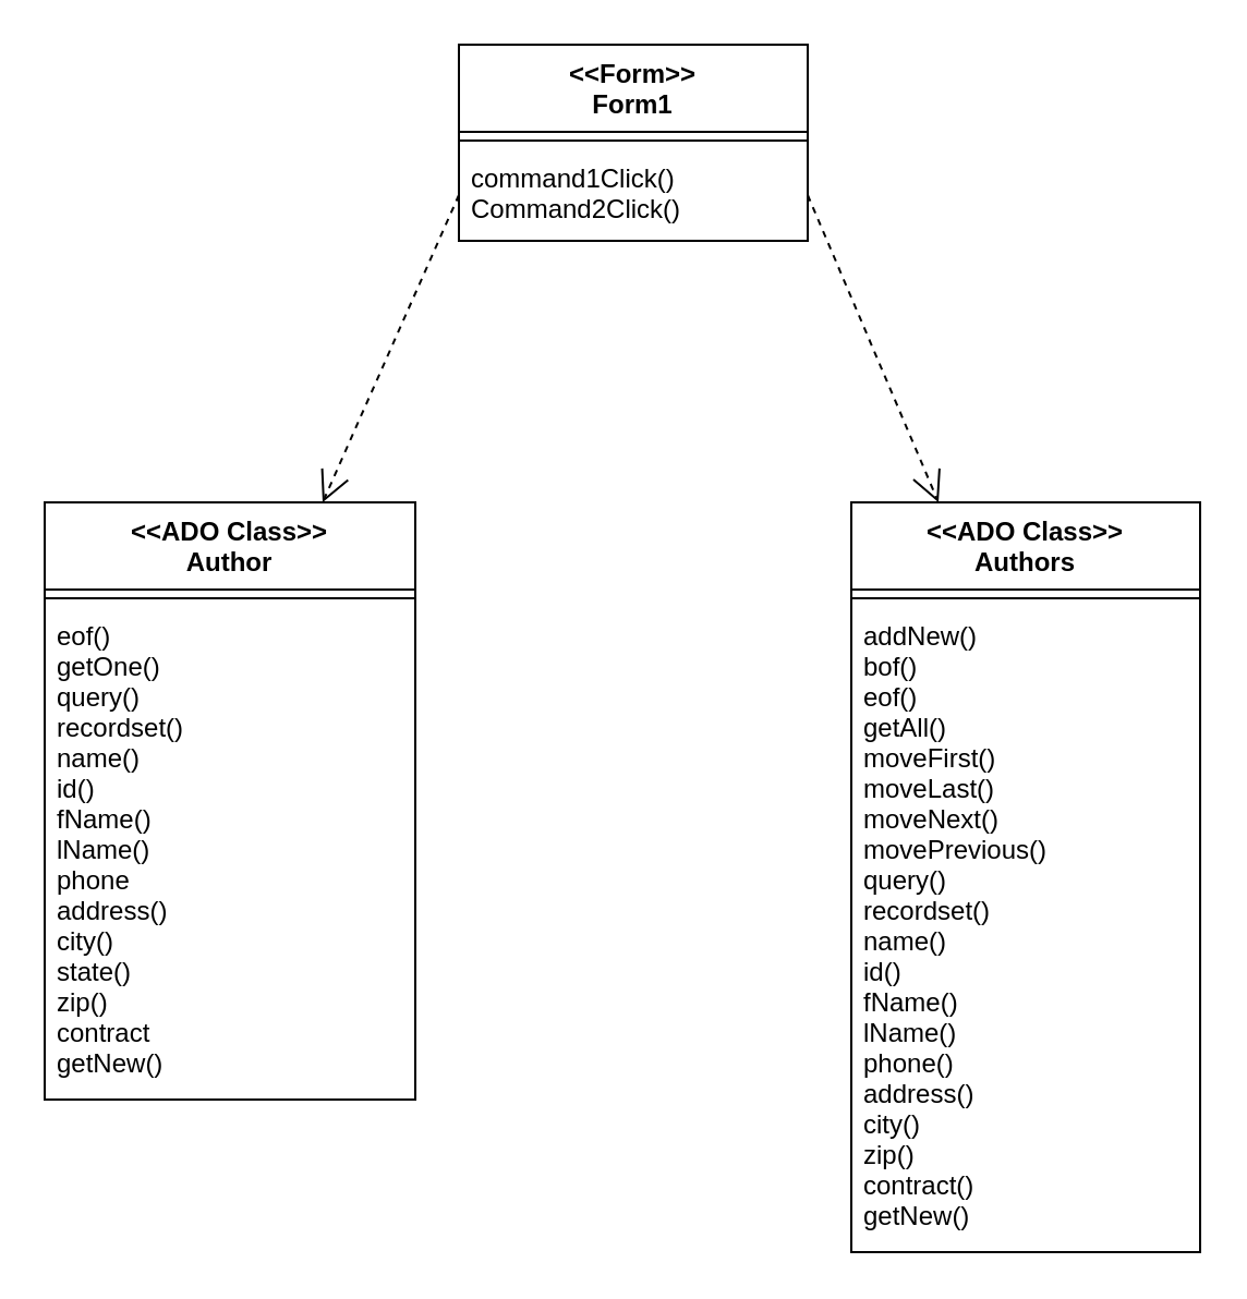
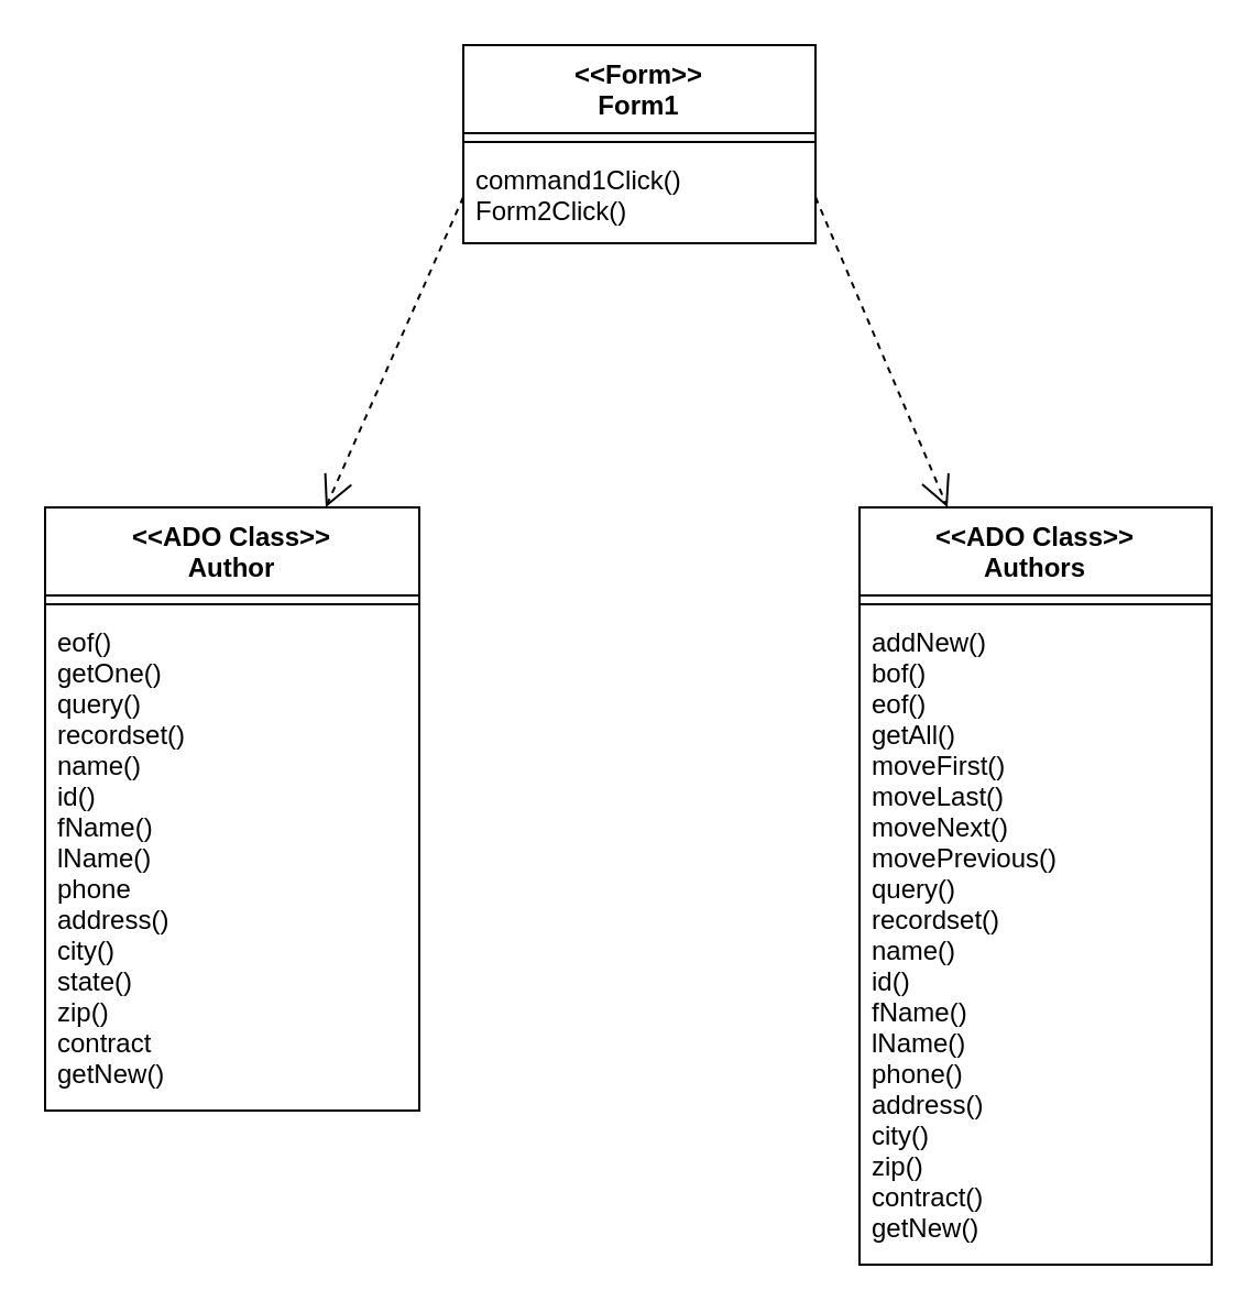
  <mxCell id="0" />
  <mxCell id="1" parent="0" />
  <mxCell id="2" value="&lt;&lt;Form&gt;&gt;&#10;Form1" style="swimlane;fontStyle=1;align=center;verticalAlign=top;childLayout=stackLayout;horizontal=1;startSize=40;horizontalStack=0;resizeParent=1;resizeParentMax=0;resizeLast=0;collapsible=1;marginBottom=0;" vertex="1" parent="1"><mxGeometry x="210" y="20" width="160" height="90" as="geometry" /></mxCell>
  <mxCell id="3" value="" style="line;strokeWidth=1;fillColor=none;align=left;verticalAlign=middle;spacingTop=-1;spacingLeft=3;spacingRight=3;rotatable=0;labelPosition=right;points=[];portConstraint=eastwest;" vertex="1" parent="2"><mxGeometry y="40" width="160" height="8" as="geometry" /></mxCell>
- <mxCell id="4" value="command1Click()&#10;Command2Click()" style="text;strokeColor=none;fillColor=none;align=left;verticalAlign=top;spacingLeft=4;spacingRight=4;overflow=hidden;rotatable=0;points=[[0,0.5],[1,0.5]];portConstraint=eastwest;" vertex="1" parent="2"><mxGeometry y="48" width="160" height="42" as="geometry" /></mxCell>
+ <mxCell id="4" value="command1Click()&#10;Form2Click()" style="text;strokeColor=none;fillColor=none;align=left;verticalAlign=top;spacingLeft=4;spacingRight=4;overflow=hidden;rotatable=0;points=[[0,0.5],[1,0.5]];portConstraint=eastwest;" vertex="1" parent="2"><mxGeometry y="48" width="160" height="42" as="geometry" /></mxCell>
  <mxCell id="5" value="&lt;&lt;ADO Class&gt;&gt;&#10;Author" style="swimlane;fontStyle=1;align=center;verticalAlign=top;childLayout=stackLayout;horizontal=1;startSize=40;horizontalStack=0;resizeParent=1;resizeParentMax=0;resizeLast=0;collapsible=1;marginBottom=0;" vertex="1" parent="1"><mxGeometry x="20" y="230" width="170" height="274" as="geometry" /></mxCell>
  <mxCell id="6" value="" style="line;strokeWidth=1;fillColor=none;align=left;verticalAlign=middle;spacingTop=-1;spacingLeft=3;spacingRight=3;rotatable=0;labelPosition=right;points=[];portConstraint=eastwest;" vertex="1" parent="5"><mxGeometry y="40" width="170" height="8" as="geometry" /></mxCell>
  <mxCell id="7" value="eof()&#10;getOne()&#10;query()&#10;recordset()&#10;name()&#10;id()&#10;fName()&#10;lName()&#10;phone&#10;address()&#10;city()&#10;state()&#10;zip()&#10;contract&#10;getNew()" style="text;strokeColor=none;fillColor=none;align=left;verticalAlign=top;spacingLeft=4;spacingRight=4;overflow=hidden;rotatable=0;points=[[0,0.5],[1,0.5]];portConstraint=eastwest;" vertex="1" parent="5"><mxGeometry y="48" width="170" height="226" as="geometry" /></mxCell>
  <mxCell id="8" value="&lt;&lt;ADO Class&gt;&gt;&#10;Authors" style="swimlane;fontStyle=1;align=center;verticalAlign=top;childLayout=stackLayout;horizontal=1;startSize=40;horizontalStack=0;resizeParent=1;resizeParentMax=0;resizeLast=0;collapsible=1;marginBottom=0;" vertex="1" parent="1"><mxGeometry x="390" y="230" width="160" height="344" as="geometry" /></mxCell>
  <mxCell id="9" value="" style="line;strokeWidth=1;fillColor=none;align=left;verticalAlign=middle;spacingTop=-1;spacingLeft=3;spacingRight=3;rotatable=0;labelPosition=right;points=[];portConstraint=eastwest;" vertex="1" parent="8"><mxGeometry y="40" width="160" height="8" as="geometry" /></mxCell>
  <mxCell id="10" value="addNew()&#10;bof()&#10;eof()&#10;getAll()&#10;moveFirst()&#10;moveLast()&#10;moveNext()&#10;movePrevious()&#10;query()&#10;recordset()&#10;name()&#10;id()&#10;fName()&#10;lName()&#10;phone()&#10;address()&#10;city()&#10;zip()&#10;contract()&#10;getNew()&#10;" style="text;strokeColor=none;fillColor=none;align=left;verticalAlign=top;spacingLeft=4;spacingRight=4;overflow=hidden;rotatable=0;points=[[0,0.5],[1,0.5]];portConstraint=eastwest;" vertex="1" parent="8"><mxGeometry y="48" width="160" height="296" as="geometry" /></mxCell>
  <mxCell id="11" value="" style="edgeStyle=none;html=1;endArrow=open;endSize=12;dashed=1;verticalAlign=bottom;entryX=0.25;entryY=0;entryDx=0;entryDy=0;exitX=1;exitY=0.5;exitDx=0;exitDy=0;" edge="1" parent="1" source="4" target="8"><mxGeometry width="160" relative="1" as="geometry"><mxPoint x="200" y="170" as="sourcePoint" /><mxPoint x="360" y="170" as="targetPoint" /></mxGeometry></mxCell>
  <mxCell id="12" value="" style="edgeStyle=none;html=1;endArrow=open;endSize=12;dashed=1;verticalAlign=bottom;entryX=0.75;entryY=0;entryDx=0;entryDy=0;exitX=0;exitY=0.5;exitDx=0;exitDy=0;" edge="1" parent="1" source="4" target="5"><mxGeometry width="160" relative="1" as="geometry"><mxPoint x="200" y="170" as="sourcePoint" /><mxPoint x="360" y="170" as="targetPoint" /></mxGeometry></mxCell>
